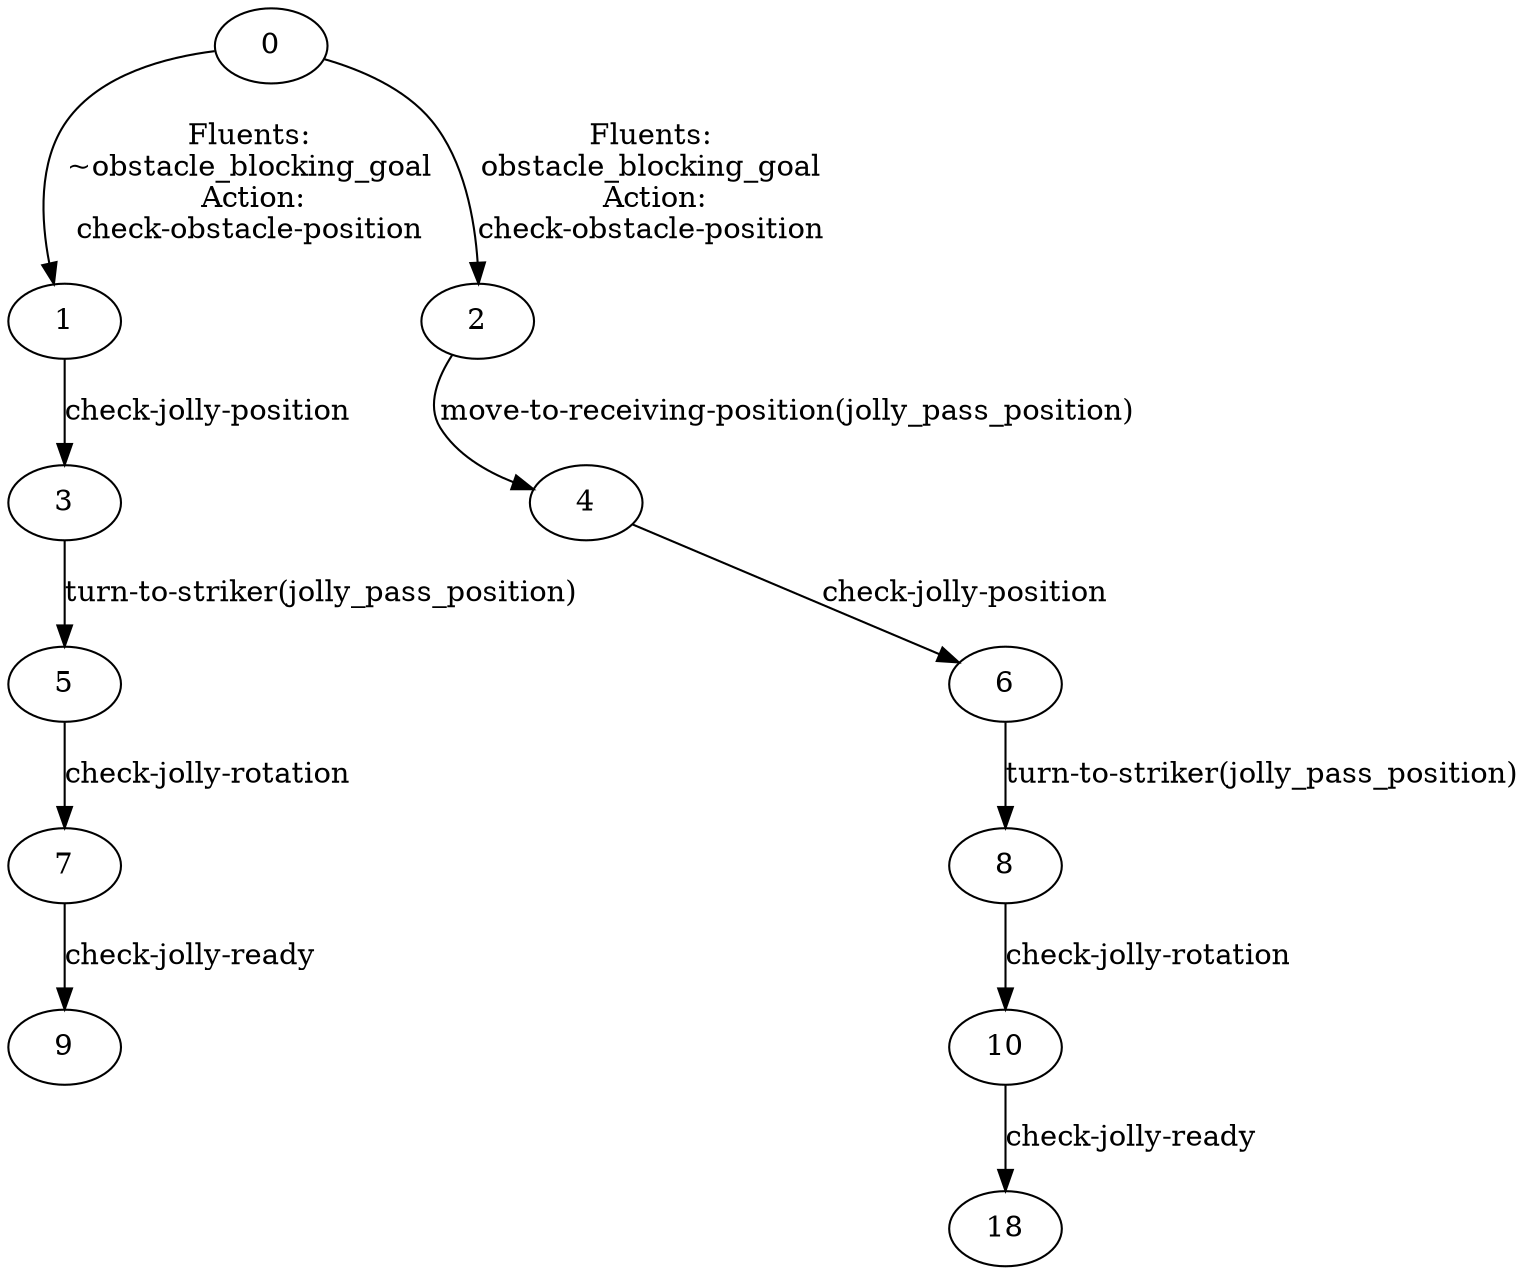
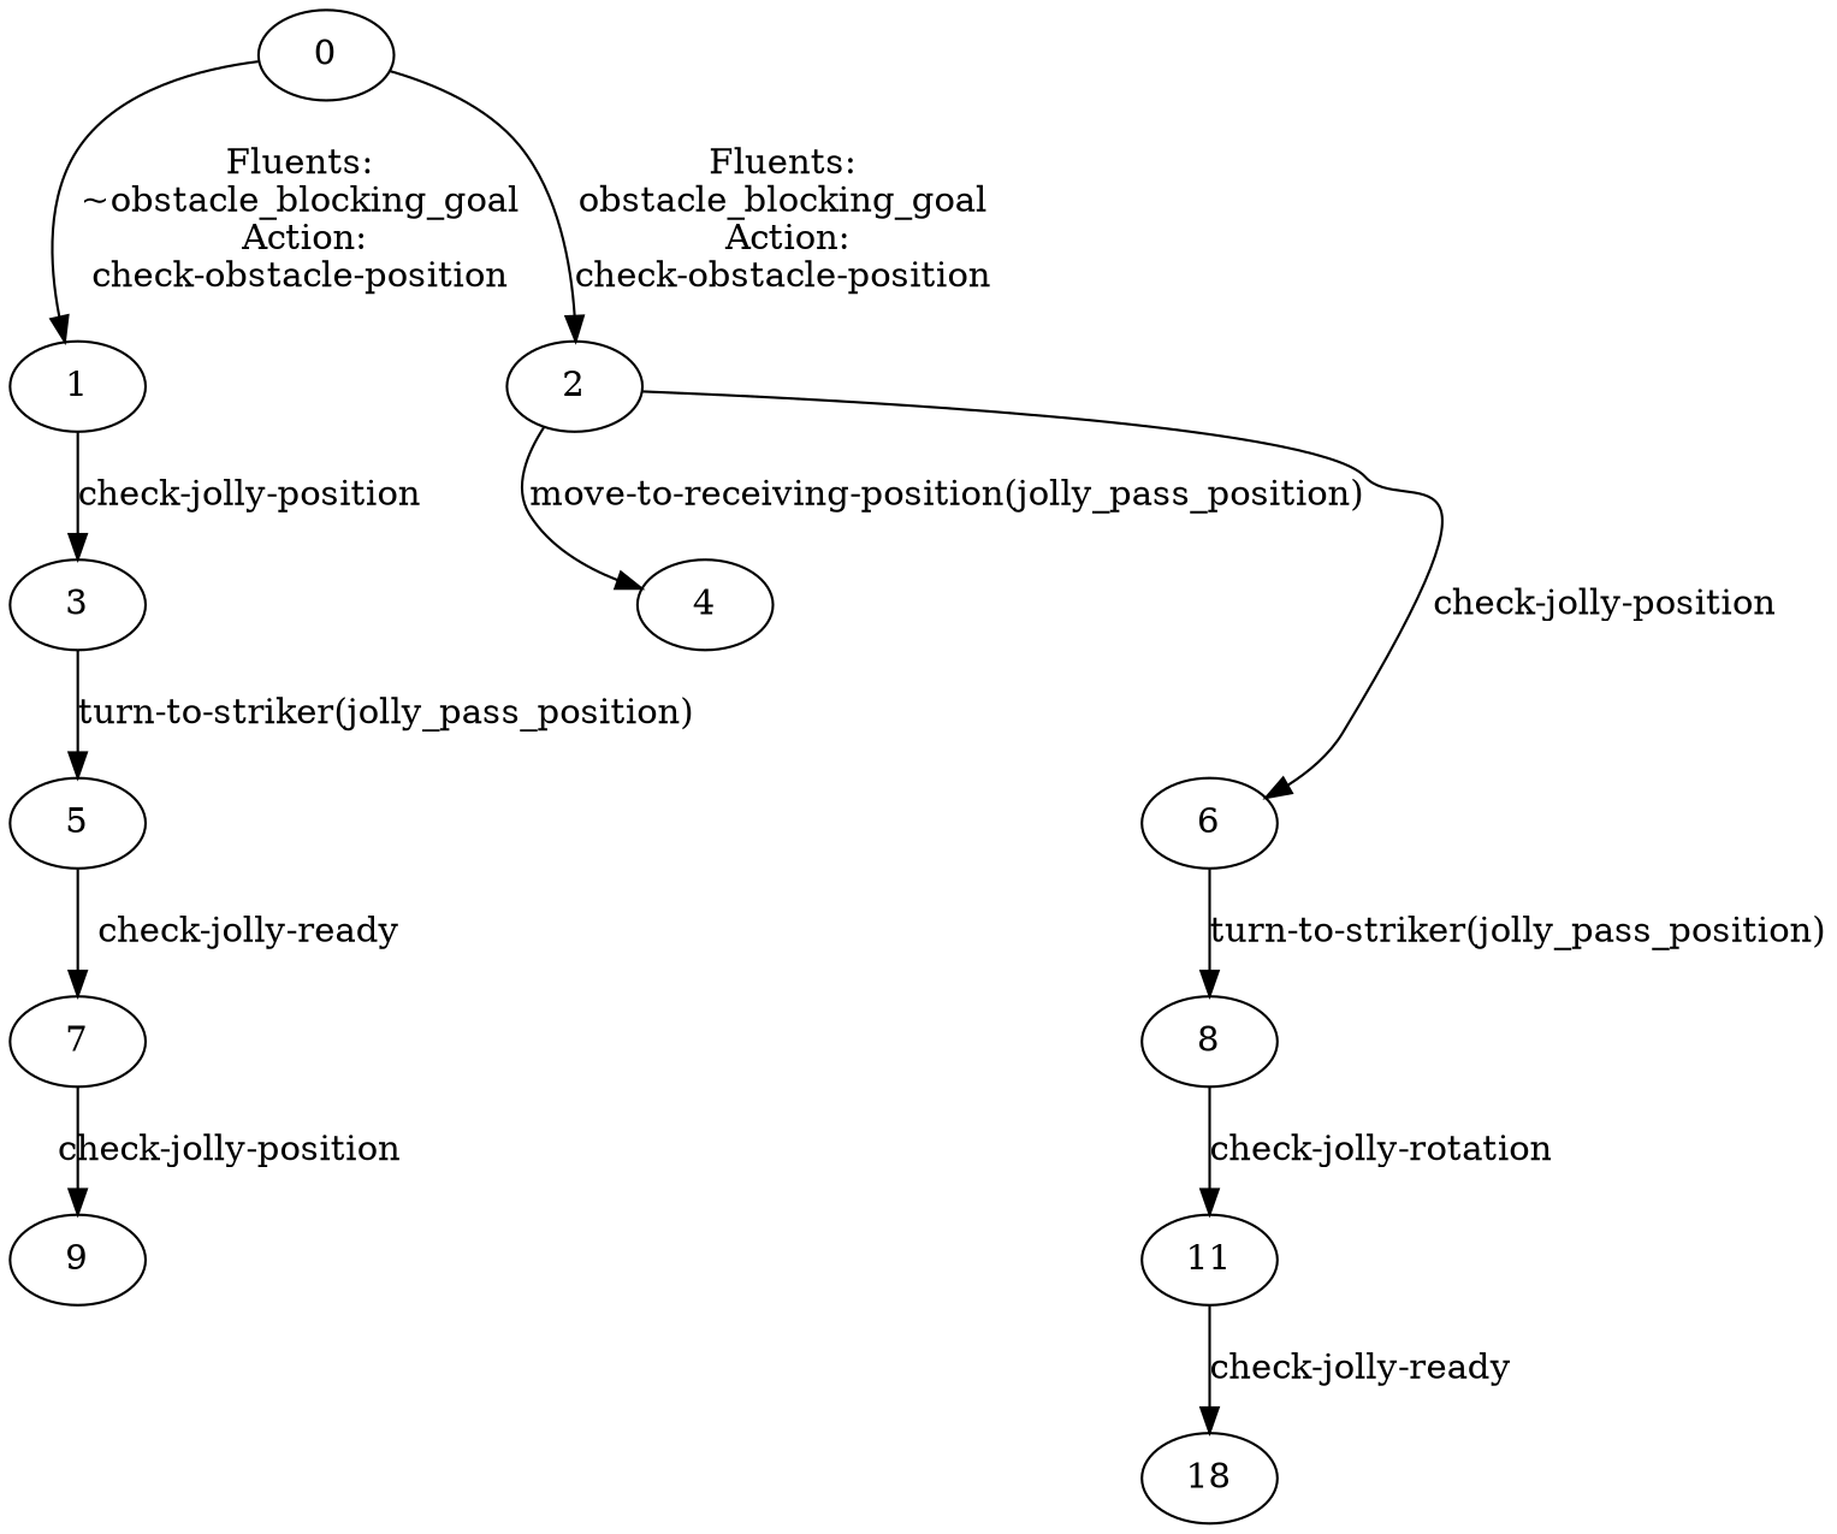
  strict digraph {
    node [color=black]
    edge [color=black]
    0
    1
    2
    3
    4
    5
    6
    7
    8
    9
-   10
+   10 [label=11]
    n12 [label=18]
    0 -> 1 [label="Fluents:\n~obstacle_blocking_goal\n Action:\ncheck-obstacle-position"]
    0 -> 2 [label="Fluents:\nobstacle_blocking_goal\n Action:\ncheck-obstacle-position"]
    1 -> 3 [label="check-jolly-position"]
    2 -> 4 [label="move-to-receiving-position(jolly_pass_position)"]
    3 -> 5 [label="turn-to-striker(jolly_pass_position)"]
-   4 -> 6 [label="check-jolly-position"]
-   5 -> 7 [label="check-jolly-rotation"]
+   2 -> 6 [label="check-jolly-position"]
+   5 -> 7 [label="check-jolly-ready"]
    6 -> 8 [label="turn-to-striker(jolly_pass_position)"]
-   7 -> 9 [label="check-jolly-ready"]
+   7 -> 9 [label="check-jolly-position"]
    8 -> 10 [label="check-jolly-rotation"]
    10 -> n12 [label="check-jolly-ready"]
  }
